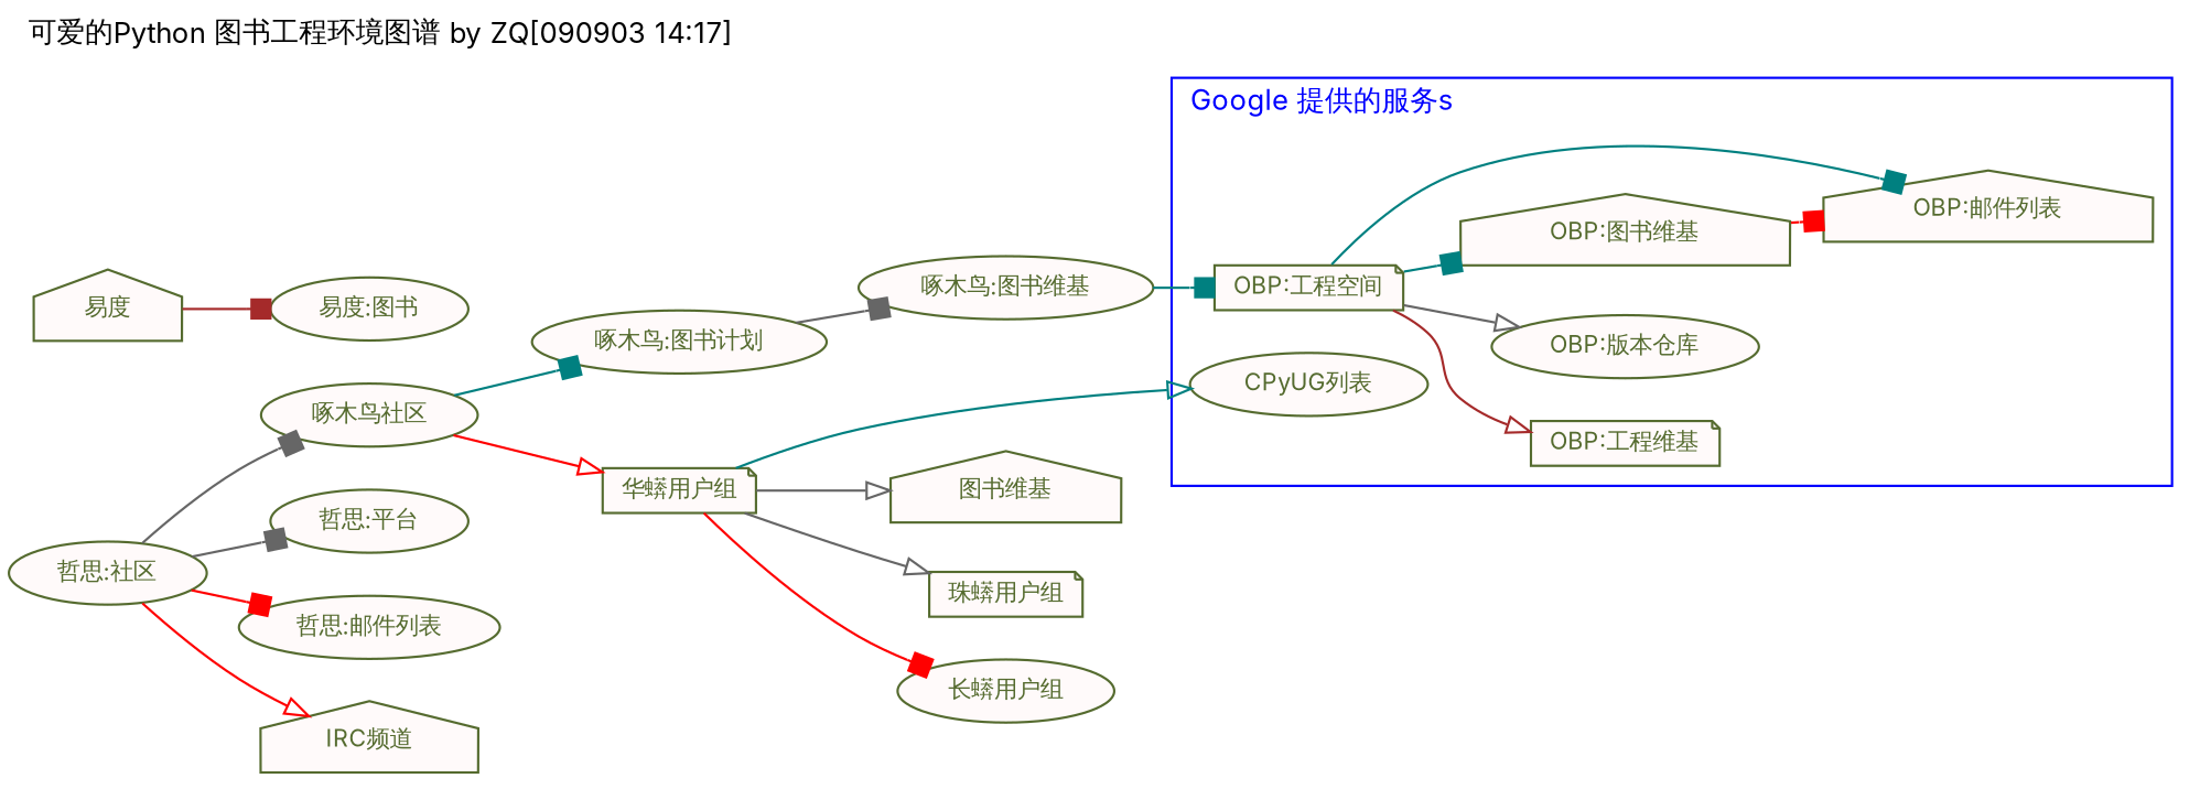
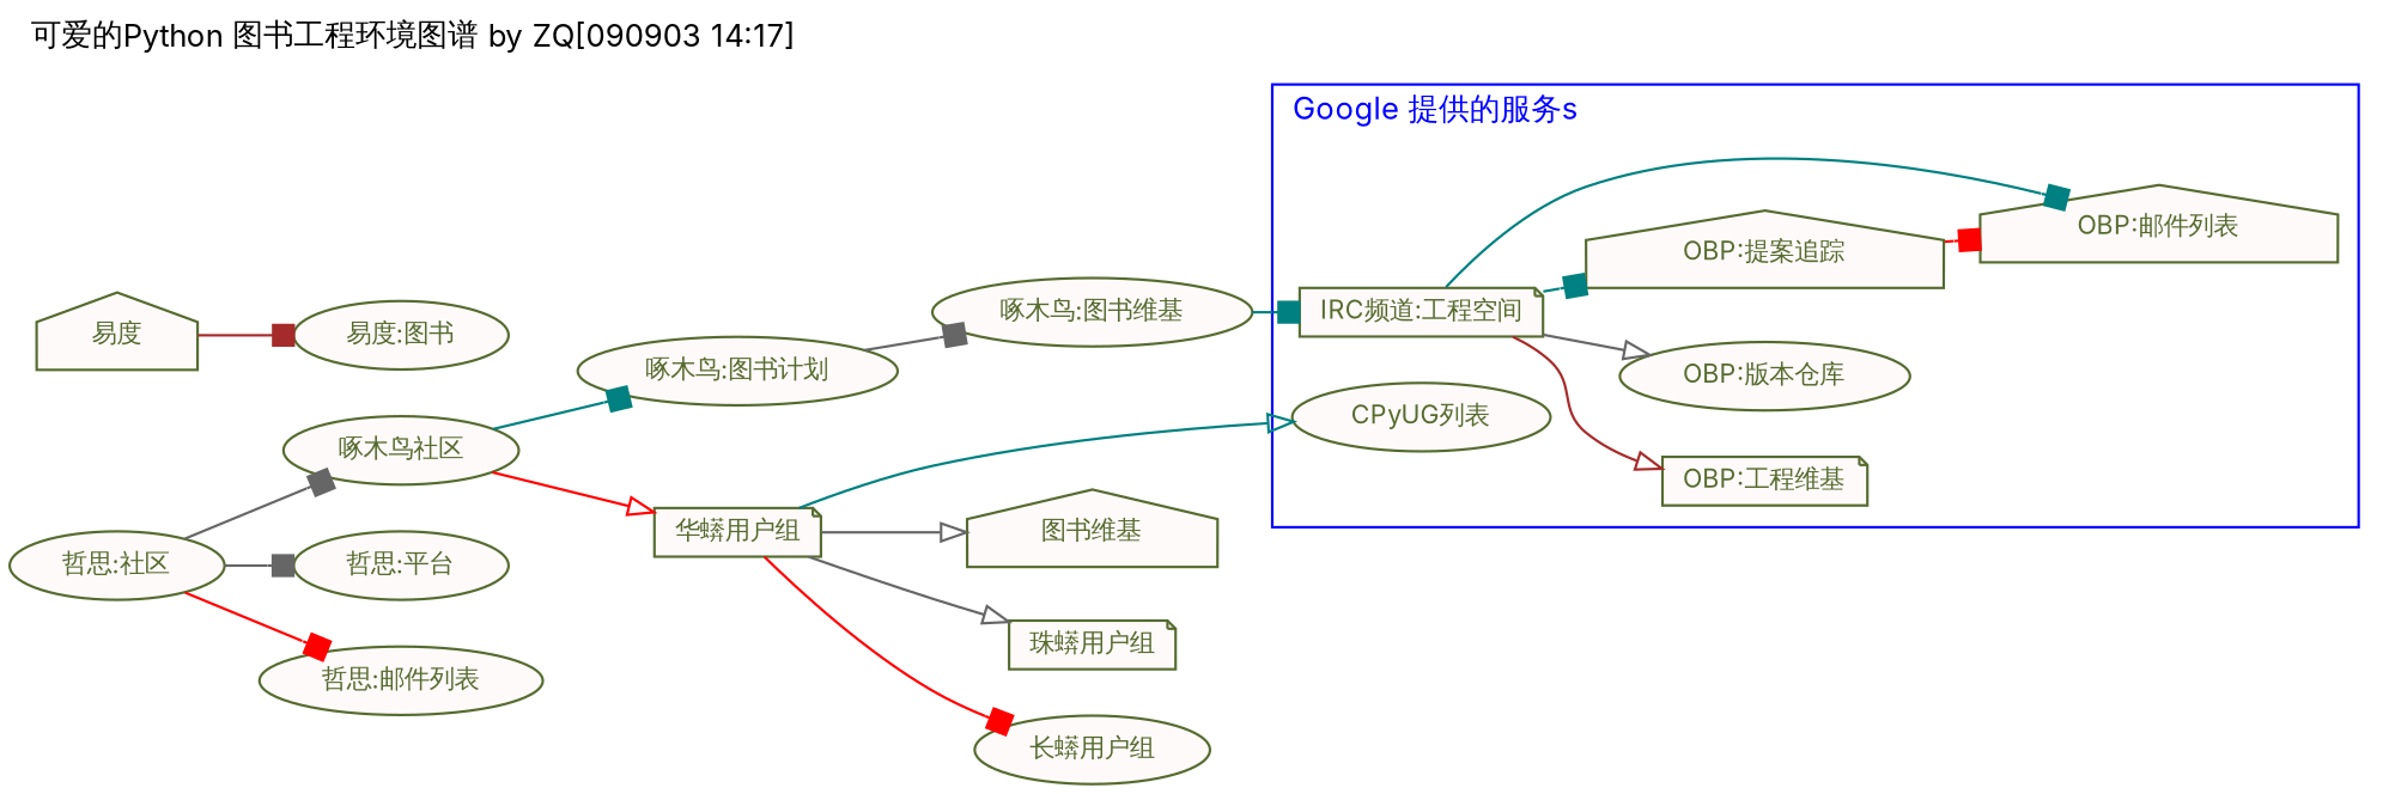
  digraph {
    fontname=Inter
    fontsize=12.0
    label="可爱的Python 图书工程环境图谱 by ZQ[090903 14:17]"
    labeljust=l
    labelloc=t
    rankdir=LR
    ranksep=0.2
    node [color=darkolivegreen fillcolor=snow fontcolor=darkolivegreen fontname=Inter fontsize=10.0 shape=ellipse style=filled]
    edge [arrowhead=box arrowtail=vee color=gray40 fontcolor=darkolivegreen fontname=Inter fontsize=9.0]
    n1 [height=0.1 label="CPyUG列表"]
-   n2 [height=0.1 label="OBP:工程空间" shape=note]
+   n2 [height=0.1 label="IRC频道:工程空间" shape=note]
    n3 [height=0.1 label="OBP:工程维基" shape=note]
    n4 [height=0.1 label="OBP:版本仓库"]
-   n5 [height=0.1 label="OBP:图书维基" shape=house]
+   n5 [height=0.1 label="OBP:提案追踪" shape=house]
    n6 [height=0.1 label="OBP:邮件列表" shape=house]
    n7 [height=0.1 label="啄木鸟社区"]
    n8 [height=0.1 label="啄木鸟:图书计划"]
    n9 [height=0.1 label="华蠎用户组" shape=note]
    n10 [height=0.1 label="啄木鸟:图书维基"]
    n11 [height=0.1 label="图书维基" shape=house]
    n12 [height=0.1 label="珠蠎用户组" shape=note]
    n13 [height=0.1 label="长蠎用户组"]
    n14 [height=0.1 label="哲思:社区"]
    n15 [height=0.1 label="哲思:平台"]
    n16 [height=0.1 label="哲思:邮件列表"]
-   n17 [height=0.1 label="IRC频道" shape=house]
    n18 [height=0.1 label="易度" shape=house]
    n19 [height=0.1 label="易度:图书"]
    subgraph cluster_1 {
      color=blue
      fontcolor=blue
      label="Google 提供的服务s"
      n1
      n2
      n3
      n4
      n5
      n6
    }
    n2 -> n3 [arrowhead=onormal color=brown]
    n2 -> n4 [arrowhead=onormal]
    n2 -> n5 [color=teal]
    n2 -> n6 [color=teal]
    n5 -> n6 [color=red]
    n7 -> n8 [color=teal]
    n7 -> n9 [arrowhead=onormal color=red]
    n8 -> n10
    n9 -> n1 [arrowhead=onormal color=teal]
    n9 -> n11 [arrowhead=onormal]
    n9 -> n12 [arrowhead=onormal]
    n9 -> n13 [color=red]
    n10 -> n2 [color=teal]
    n14 -> n7
    n14 -> n15
    n14 -> n16 [color=red]
-   n14 -> n17 [arrowhead=onormal color=red]
    n18 -> n19 [color=brown]
  }
